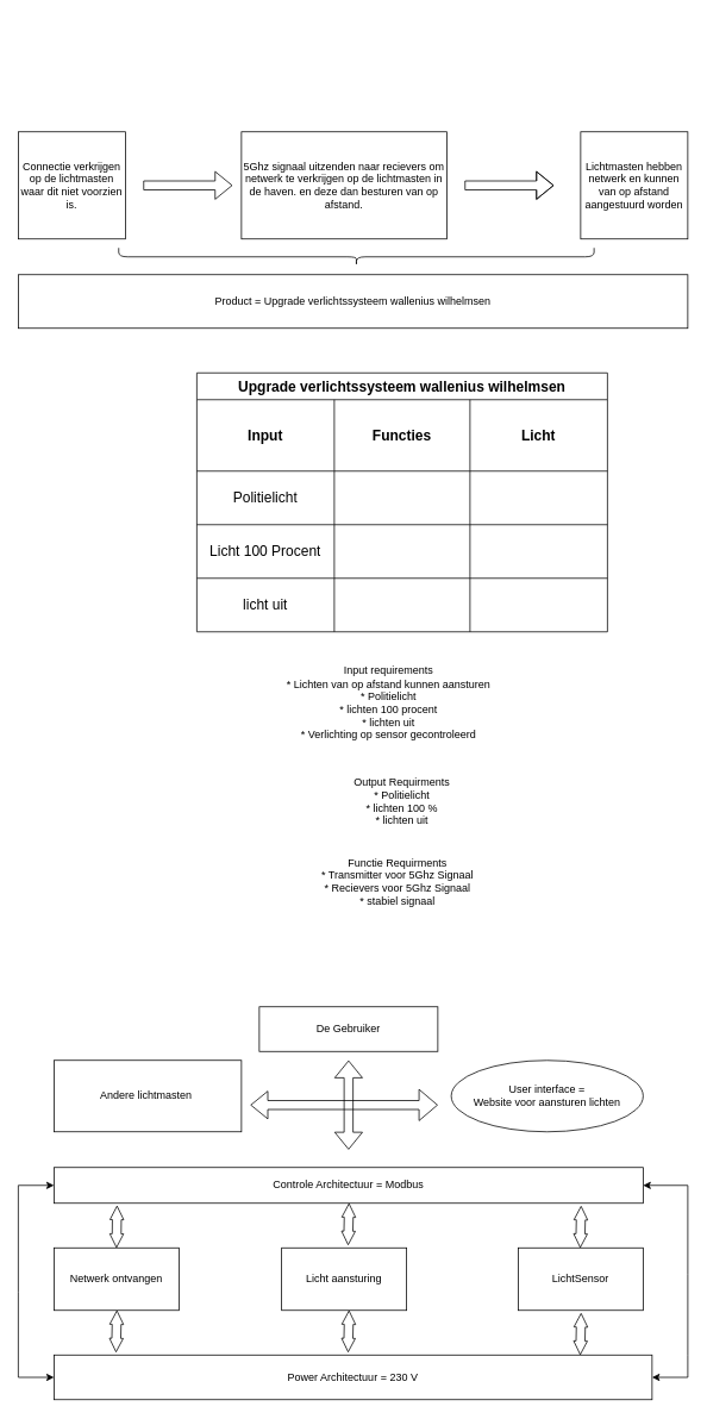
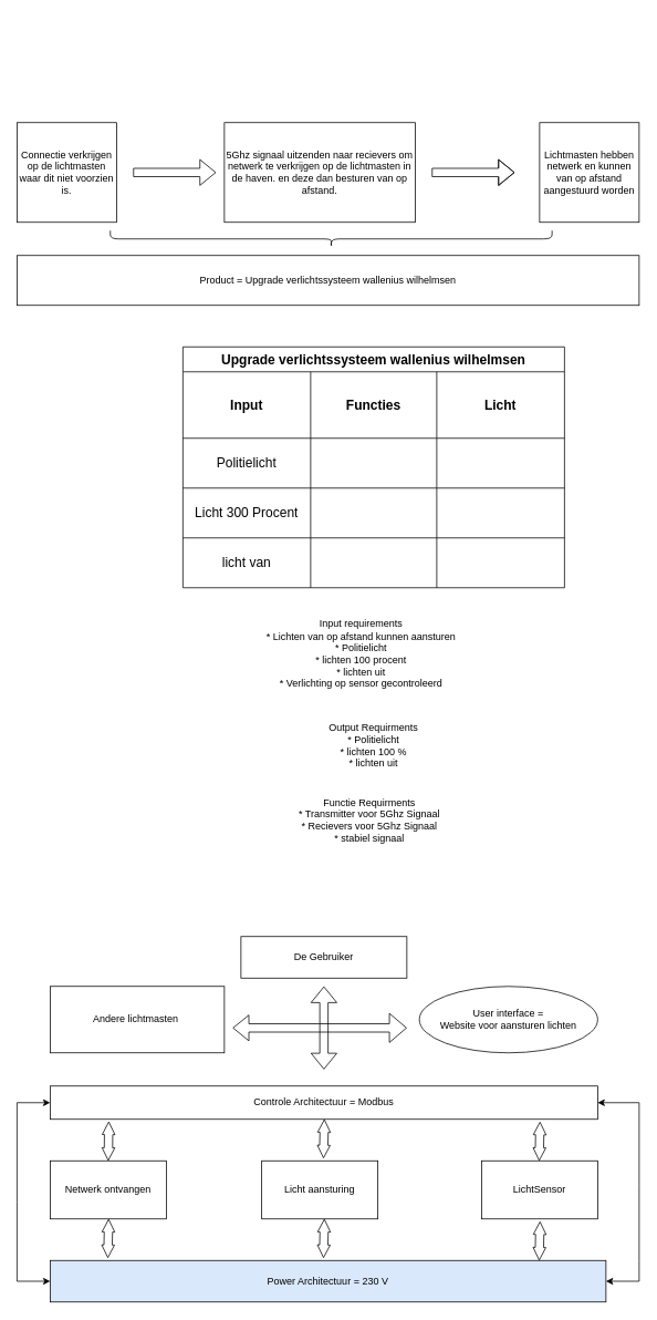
  <mxCell id="0" />
  <mxCell id="1" parent="0" />
  <mxCell id="2" value="Connectie verkrijgen op de lichtmasten waar dit niet voorzien is." style="whiteSpace=wrap;html=1;aspect=fixed;" parent="1" vertex="1"><mxGeometry x="20" y="147" width="120" height="120" as="geometry" /></mxCell>
  <mxCell id="3" value="" style="shape=flexArrow;endArrow=classic;html=1;rounded=0;" parent="1" edge="1"><mxGeometry width="50" height="50" relative="1" as="geometry"><mxPoint x="160" y="207" as="sourcePoint" /><mxPoint x="260" y="207" as="targetPoint" /></mxGeometry></mxCell>
  <mxCell id="4" value="5Ghz signaal uitzenden naar recievers om netwerk te verkrijgen op de lichtmasten in de haven. en deze dan besturen van op afstand." style="rounded=0;whiteSpace=wrap;html=1;" parent="1" vertex="1"><mxGeometry x="270" y="147" width="230" height="120" as="geometry" /></mxCell>
  <mxCell id="5" value="" style="shape=flexArrow;endArrow=classic;html=1;rounded=0;" parent="1" edge="1"><mxGeometry width="50" height="50" relative="1" as="geometry"><mxPoint x="520" y="207" as="sourcePoint" /><mxPoint x="620" y="207" as="targetPoint" /><Array as="points"><mxPoint x="600" y="207" /></Array></mxGeometry></mxCell>
  <mxCell id="6" value="Lichtmasten hebben netwerk en kunnen van op afstand aangestuurd worden" style="rounded=0;whiteSpace=wrap;html=1;" parent="1" vertex="1"><mxGeometry x="650" y="147" width="120" height="120" as="geometry" /></mxCell>
  <mxCell id="7" value="Product = Upgrade verlichtssysteem wallenius wilhelmsen" style="rounded=0;whiteSpace=wrap;html=1;" parent="1" vertex="1"><mxGeometry x="20" y="307" width="750" height="60" as="geometry" /></mxCell>
  <mxCell id="8" value="" style="shape=curlyBracket;whiteSpace=wrap;html=1;rounded=1;flipH=1;labelPosition=right;verticalLabelPosition=middle;align=left;verticalAlign=middle;rotation=90;" parent="1" vertex="1"><mxGeometry x="388.75" y="20.75" width="20" height="532.5" as="geometry" /></mxCell>
  <mxCell id="9" value="Upgrade verlichtssysteem wallenius wilhelmsen" style="shape=table;startSize=30;container=1;collapsible=0;childLayout=tableLayout;strokeColor=default;fontSize=16;fontStyle=1" vertex="1" parent="1"><mxGeometry x="220" y="417" width="460" height="290" as="geometry" /></mxCell>
  <mxCell id="10" value="" style="shape=tableRow;horizontal=0;startSize=0;swimlaneHead=0;swimlaneBody=0;strokeColor=inherit;top=0;left=0;bottom=0;right=0;collapsible=0;dropTarget=0;fillColor=none;points=[[0,0.5],[1,0.5]];portConstraint=eastwest;fontSize=16;" vertex="1" parent="9"><mxGeometry y="30" width="460" height="80" as="geometry" /></mxCell>
  <mxCell id="11" value="&lt;b&gt;Input&lt;/b&gt;" style="shape=partialRectangle;html=1;whiteSpace=wrap;connectable=0;strokeColor=inherit;overflow=hidden;fillColor=none;top=0;left=0;bottom=0;right=0;pointerEvents=1;fontSize=16;" vertex="1" parent="10"><mxGeometry width="154" height="80" as="geometry"><mxRectangle width="154" height="80" as="alternateBounds" /></mxGeometry></mxCell>
  <mxCell id="12" value="&lt;b&gt;Functies&lt;/b&gt;" style="shape=partialRectangle;html=1;whiteSpace=wrap;connectable=0;strokeColor=inherit;overflow=hidden;fillColor=none;top=0;left=0;bottom=0;right=0;pointerEvents=1;fontSize=16;" vertex="1" parent="10"><mxGeometry x="154" width="152" height="80" as="geometry"><mxRectangle width="152" height="80" as="alternateBounds" /></mxGeometry></mxCell>
  <mxCell id="13" value="&lt;b&gt;Licht&lt;/b&gt;" style="shape=partialRectangle;html=1;whiteSpace=wrap;connectable=0;strokeColor=inherit;overflow=hidden;fillColor=none;top=0;left=0;bottom=0;right=0;pointerEvents=1;fontSize=16;" vertex="1" parent="10"><mxGeometry x="306" width="154" height="80" as="geometry"><mxRectangle width="154" height="80" as="alternateBounds" /></mxGeometry></mxCell>
  <mxCell id="14" value="" style="shape=tableRow;horizontal=0;startSize=0;swimlaneHead=0;swimlaneBody=0;strokeColor=inherit;top=0;left=0;bottom=0;right=0;collapsible=0;dropTarget=0;fillColor=none;points=[[0,0.5],[1,0.5]];portConstraint=eastwest;fontSize=16;" vertex="1" parent="9"><mxGeometry y="110" width="460" height="60" as="geometry" /></mxCell>
  <mxCell id="15" value="Politielicht" style="shape=partialRectangle;html=1;whiteSpace=wrap;connectable=0;strokeColor=inherit;overflow=hidden;fillColor=none;top=0;left=0;bottom=0;right=0;pointerEvents=1;fontSize=16;" vertex="1" parent="14"><mxGeometry width="154" height="60" as="geometry"><mxRectangle width="154" height="60" as="alternateBounds" /></mxGeometry></mxCell>
  <mxCell id="16" value="" style="shape=partialRectangle;html=1;whiteSpace=wrap;connectable=0;strokeColor=inherit;overflow=hidden;fillColor=none;top=0;left=0;bottom=0;right=0;pointerEvents=1;fontSize=16;" vertex="1" parent="14"><mxGeometry x="154" width="152" height="60" as="geometry"><mxRectangle width="152" height="60" as="alternateBounds" /></mxGeometry></mxCell>
  <mxCell id="17" value="" style="shape=partialRectangle;html=1;whiteSpace=wrap;connectable=0;strokeColor=inherit;overflow=hidden;fillColor=none;top=0;left=0;bottom=0;right=0;pointerEvents=1;fontSize=16;" vertex="1" parent="14"><mxGeometry x="306" width="154" height="60" as="geometry"><mxRectangle width="154" height="60" as="alternateBounds" /></mxGeometry></mxCell>
  <mxCell id="18" value="" style="shape=tableRow;horizontal=0;startSize=0;swimlaneHead=0;swimlaneBody=0;strokeColor=inherit;top=0;left=0;bottom=0;right=0;collapsible=0;dropTarget=0;fillColor=none;points=[[0,0.5],[1,0.5]];portConstraint=eastwest;fontSize=16;" vertex="1" parent="9"><mxGeometry y="170" width="460" height="60" as="geometry" /></mxCell>
- <mxCell id="19" value="Licht 100 Procent" style="shape=partialRectangle;html=1;whiteSpace=wrap;connectable=0;strokeColor=inherit;overflow=hidden;fillColor=none;top=0;left=0;bottom=0;right=0;pointerEvents=1;fontSize=16;" vertex="1" parent="18"><mxGeometry width="154" height="60" as="geometry"><mxRectangle width="154" height="60" as="alternateBounds" /></mxGeometry></mxCell>
+ <mxCell id="19" value="Licht 300 Procent" style="shape=partialRectangle;html=1;whiteSpace=wrap;connectable=0;strokeColor=inherit;overflow=hidden;fillColor=none;top=0;left=0;bottom=0;right=0;pointerEvents=1;fontSize=16;" vertex="1" parent="18"><mxGeometry width="154" height="60" as="geometry"><mxRectangle width="154" height="60" as="alternateBounds" /></mxGeometry></mxCell>
  <mxCell id="20" value="" style="shape=partialRectangle;html=1;whiteSpace=wrap;connectable=0;strokeColor=inherit;overflow=hidden;fillColor=none;top=0;left=0;bottom=0;right=0;pointerEvents=1;fontSize=16;" vertex="1" parent="18"><mxGeometry x="154" width="152" height="60" as="geometry"><mxRectangle width="152" height="60" as="alternateBounds" /></mxGeometry></mxCell>
  <mxCell id="21" value="" style="shape=partialRectangle;html=1;whiteSpace=wrap;connectable=0;strokeColor=inherit;overflow=hidden;fillColor=none;top=0;left=0;bottom=0;right=0;pointerEvents=1;fontSize=16;" vertex="1" parent="18"><mxGeometry x="306" width="154" height="60" as="geometry"><mxRectangle width="154" height="60" as="alternateBounds" /></mxGeometry></mxCell>
  <mxCell id="22" style="shape=tableRow;horizontal=0;startSize=0;swimlaneHead=0;swimlaneBody=0;strokeColor=inherit;top=0;left=0;bottom=0;right=0;collapsible=0;dropTarget=0;fillColor=none;points=[[0,0.5],[1,0.5]];portConstraint=eastwest;fontSize=16;" vertex="1" parent="9"><mxGeometry y="230" width="460" height="60" as="geometry" /></mxCell>
- <mxCell id="23" value="licht uit" style="shape=partialRectangle;html=1;whiteSpace=wrap;connectable=0;strokeColor=inherit;overflow=hidden;fillColor=none;top=0;left=0;bottom=0;right=0;pointerEvents=1;fontSize=16;" vertex="1" parent="22"><mxGeometry width="154" height="60" as="geometry"><mxRectangle width="154" height="60" as="alternateBounds" /></mxGeometry></mxCell>
+ <mxCell id="23" value="licht van" style="shape=partialRectangle;html=1;whiteSpace=wrap;connectable=0;strokeColor=inherit;overflow=hidden;fillColor=none;top=0;left=0;bottom=0;right=0;pointerEvents=1;fontSize=16;" vertex="1" parent="22"><mxGeometry width="154" height="60" as="geometry"><mxRectangle width="154" height="60" as="alternateBounds" /></mxGeometry></mxCell>
  <mxCell id="24" style="shape=partialRectangle;html=1;whiteSpace=wrap;connectable=0;strokeColor=inherit;overflow=hidden;fillColor=none;top=0;left=0;bottom=0;right=0;pointerEvents=1;fontSize=16;" vertex="1" parent="22"><mxGeometry x="154" width="152" height="60" as="geometry"><mxRectangle width="152" height="60" as="alternateBounds" /></mxGeometry></mxCell>
  <mxCell id="25" style="shape=partialRectangle;html=1;whiteSpace=wrap;connectable=0;strokeColor=inherit;overflow=hidden;fillColor=none;top=0;left=0;bottom=0;right=0;pointerEvents=1;fontSize=16;" vertex="1" parent="22"><mxGeometry x="306" width="154" height="60" as="geometry"><mxRectangle width="154" height="60" as="alternateBounds" /></mxGeometry></mxCell>
  <mxCell id="26" value="Input requirements&lt;br&gt;* Lichten van op afstand kunnen aansturen&lt;br&gt;* Politielicht&lt;br&gt;* lichten 100 procent&lt;br&gt;* lichten uit&lt;br&gt;* Verlichting op sensor gecontroleerd" style="text;html=1;strokeColor=none;fillColor=none;align=center;verticalAlign=middle;whiteSpace=wrap;rounded=0;" vertex="1" parent="1"><mxGeometry x="200" y="737" width="470" height="100" as="geometry" /></mxCell>
  <mxCell id="27" value="Output Requirments&lt;br&gt;* Politielicht&lt;br&gt;* lichten 100 %&lt;br&gt;* lichten uit" style="text;html=1;strokeColor=none;fillColor=none;align=center;verticalAlign=middle;whiteSpace=wrap;rounded=0;" vertex="1" parent="1"><mxGeometry x="215" y="847" width="470" height="100" as="geometry" /></mxCell>
  <mxCell id="28" value="Functie Requirments&lt;br&gt;* Transmitter voor 5Ghz Signaal&lt;br&gt;* Recievers voor 5Ghz Signaal&lt;br&gt;* stabiel signaal" style="text;html=1;strokeColor=none;fillColor=none;align=center;verticalAlign=middle;whiteSpace=wrap;rounded=0;" vertex="1" parent="1"><mxGeometry x="210" y="937" width="470" height="100" as="geometry" /></mxCell>
  <mxCell id="29" value="De Gebruiker" style="rounded=0;whiteSpace=wrap;html=1;" vertex="1" parent="1"><mxGeometry x="290" y="1127" width="200" height="50" as="geometry" /></mxCell>
  <mxCell id="30" value="" style="shape=flexArrow;endArrow=classic;startArrow=classic;html=1;rounded=0;" edge="1" parent="1"><mxGeometry width="100" height="100" relative="1" as="geometry"><mxPoint x="390" y="1287" as="sourcePoint" /><mxPoint x="390" y="1187" as="targetPoint" /></mxGeometry></mxCell>
  <mxCell id="31" value="Andere lichtmasten&amp;nbsp;" style="rounded=0;whiteSpace=wrap;html=1;" vertex="1" parent="1"><mxGeometry x="60" y="1187" width="210" height="80" as="geometry" /></mxCell>
  <mxCell id="32" value="User interface =&lt;br&gt;Website voor aansturen lichten" style="ellipse;whiteSpace=wrap;html=1;" vertex="1" parent="1"><mxGeometry x="505" y="1187" width="215" height="80" as="geometry" /></mxCell>
  <mxCell id="33" value="" style="shape=flexArrow;endArrow=classic;startArrow=classic;html=1;rounded=0;endWidth=24;endSize=6.52;" edge="1" parent="1"><mxGeometry width="100" height="100" relative="1" as="geometry"><mxPoint x="280" y="1237" as="sourcePoint" /><mxPoint x="490" y="1237" as="targetPoint" /></mxGeometry></mxCell>
  <mxCell id="34" value="Controle Architectuur = Modbus" style="rounded=0;whiteSpace=wrap;html=1;" vertex="1" parent="1"><mxGeometry x="60" y="1307" width="660" height="40" as="geometry" /></mxCell>
  <mxCell id="35" value="Netwerk ontvangen" style="rounded=0;whiteSpace=wrap;html=1;" vertex="1" parent="1"><mxGeometry x="60" y="1397" width="140" height="70" as="geometry" /></mxCell>
  <mxCell id="36" value="Licht aansturing" style="rounded=0;whiteSpace=wrap;html=1;" vertex="1" parent="1"><mxGeometry x="315" y="1397" width="140" height="70" as="geometry" /></mxCell>
  <mxCell id="37" value="LichtSensor" style="rounded=0;whiteSpace=wrap;html=1;" vertex="1" parent="1"><mxGeometry x="580" y="1397" width="140" height="70" as="geometry" /></mxCell>
- <mxCell id="38" value="Power Architectuur = 230 V" style="rounded=0;whiteSpace=wrap;html=1;" vertex="1" parent="1"><mxGeometry x="60" y="1517" width="670" height="50" as="geometry" /></mxCell>
+ <mxCell id="38" value="Power Architectuur = 230 V" style="rounded=0;whiteSpace=wrap;html=1;fillColor=#dae8fc;" vertex="1" parent="1"><mxGeometry x="60" y="1517" width="670" height="50" as="geometry" /></mxCell>
  <mxCell id="39" value="" style="endArrow=classic;startArrow=classic;html=1;rounded=0;entryX=0;entryY=0.5;entryDx=0;entryDy=0;exitX=0;exitY=0.5;exitDx=0;exitDy=0;" edge="1" parent="1" source="38" target="34"><mxGeometry width="50" height="50" relative="1" as="geometry"><mxPoint x="10" y="1487" as="sourcePoint" /><mxPoint x="30" y="1347" as="targetPoint" /><Array as="points"><mxPoint x="20" y="1542" /><mxPoint x="20" y="1447" /><mxPoint x="20" y="1327" /></Array></mxGeometry></mxCell>
  <mxCell id="40" value="" style="endArrow=classic;startArrow=classic;html=1;rounded=0;entryX=1;entryY=0.5;entryDx=0;entryDy=0;exitX=1;exitY=0.5;exitDx=0;exitDy=0;" edge="1" parent="1" source="38" target="34"><mxGeometry width="50" height="50" relative="1" as="geometry"><mxPoint x="820" y="1532" as="sourcePoint" /><mxPoint x="820" y="1317" as="targetPoint" /><Array as="points"><mxPoint x="770" y="1542" /><mxPoint x="770" y="1517" /><mxPoint x="770" y="1427" /><mxPoint x="770" y="1327" /></Array></mxGeometry></mxCell>
  <mxCell id="41" value="" style="shape=flexArrow;endArrow=classic;startArrow=classic;html=1;rounded=0;exitX=0.5;exitY=0;exitDx=0;exitDy=0;entryX=0.107;entryY=1.068;entryDx=0;entryDy=0;entryPerimeter=0;endWidth=4.419;endSize=4.737;startWidth=4.419;startSize=4.737;" edge="1" parent="1" source="35" target="34"><mxGeometry width="100" height="100" relative="1" as="geometry"><mxPoint x="260" y="1467" as="sourcePoint" /><mxPoint x="360" y="1367" as="targetPoint" /></mxGeometry></mxCell>
  <mxCell id="42" value="" style="shape=flexArrow;endArrow=classic;startArrow=classic;html=1;rounded=0;exitX=0.5;exitY=0;exitDx=0;exitDy=0;entryX=0.107;entryY=1.068;entryDx=0;entryDy=0;entryPerimeter=0;endWidth=4.419;endSize=4.737;startWidth=4.419;startSize=4.737;" edge="1" parent="1"><mxGeometry width="100" height="100" relative="1" as="geometry"><mxPoint x="389.5" y="1394" as="sourcePoint" /><mxPoint x="390.5" y="1347" as="targetPoint" /></mxGeometry></mxCell>
  <mxCell id="43" value="" style="shape=flexArrow;endArrow=classic;startArrow=classic;html=1;rounded=0;exitX=0.5;exitY=0;exitDx=0;exitDy=0;entryX=0.107;entryY=1.068;entryDx=0;entryDy=0;entryPerimeter=0;endWidth=4.419;endSize=4.737;startWidth=4.419;startSize=4.737;" edge="1" parent="1"><mxGeometry width="100" height="100" relative="1" as="geometry"><mxPoint x="129.5" y="1514" as="sourcePoint" /><mxPoint x="130.5" y="1467" as="targetPoint" /></mxGeometry></mxCell>
  <mxCell id="44" value="" style="shape=flexArrow;endArrow=classic;startArrow=classic;html=1;rounded=0;exitX=0.5;exitY=0;exitDx=0;exitDy=0;entryX=0.107;entryY=1.068;entryDx=0;entryDy=0;entryPerimeter=0;endWidth=4.419;endSize=4.737;startWidth=4.419;startSize=4.737;" edge="1" parent="1"><mxGeometry width="100" height="100" relative="1" as="geometry"><mxPoint x="389.5" y="1514" as="sourcePoint" /><mxPoint x="390.5" y="1467" as="targetPoint" /></mxGeometry></mxCell>
  <mxCell id="45" value="" style="shape=flexArrow;endArrow=classic;startArrow=classic;html=1;rounded=0;exitX=0.5;exitY=0;exitDx=0;exitDy=0;entryX=0.107;entryY=1.068;entryDx=0;entryDy=0;entryPerimeter=0;endWidth=4.419;endSize=4.737;startWidth=4.419;startSize=4.737;" edge="1" parent="1"><mxGeometry width="100" height="100" relative="1" as="geometry"><mxPoint x="649.5" y="1517" as="sourcePoint" /><mxPoint x="650.5" y="1470" as="targetPoint" /></mxGeometry></mxCell>
  <mxCell id="46" value="" style="shape=flexArrow;endArrow=classic;startArrow=classic;html=1;rounded=0;exitX=0.5;exitY=0;exitDx=0;exitDy=0;entryX=0.107;entryY=1.068;entryDx=0;entryDy=0;entryPerimeter=0;endWidth=4.419;endSize=4.737;startWidth=4.419;startSize=4.737;" edge="1" parent="1"><mxGeometry width="100" height="100" relative="1" as="geometry"><mxPoint x="649.5" y="1397" as="sourcePoint" /><mxPoint x="650.5" y="1350" as="targetPoint" /></mxGeometry></mxCell>
